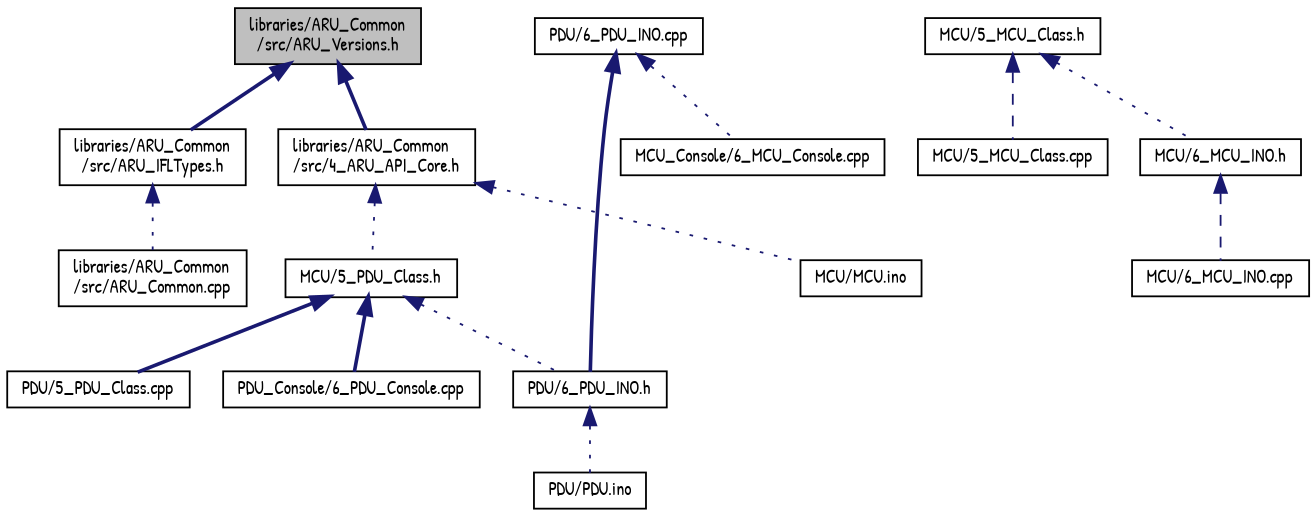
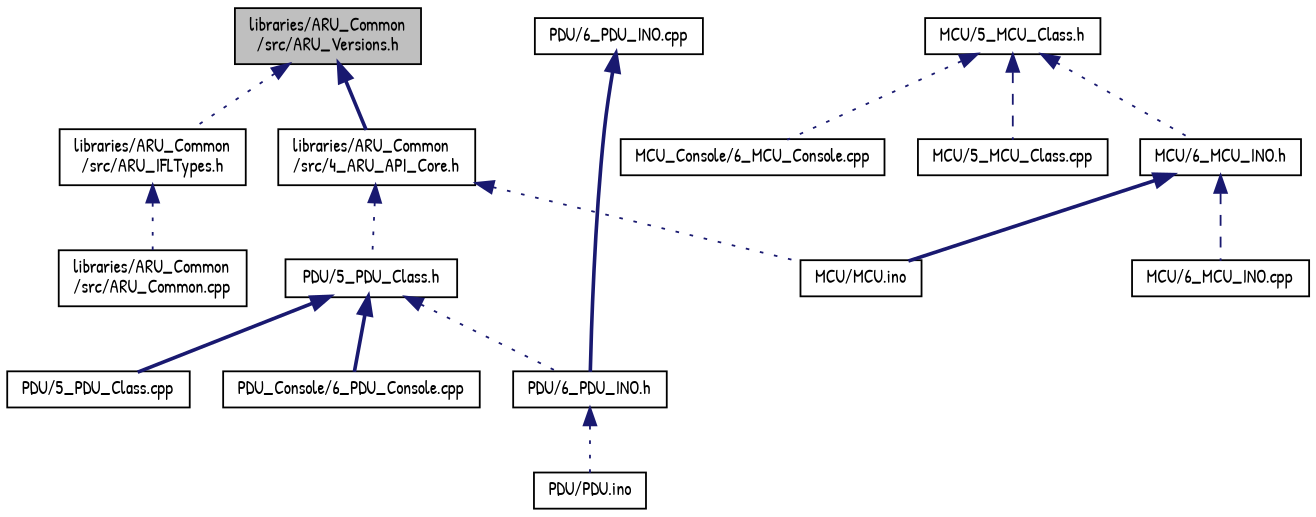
  digraph {
    fontname="Patrick Hand"
    node [color=black fillcolor=white fontname="Patrick Hand" fontsize=10 shape=record style=filled]
    edge [color=midnightblue dir=back fontname="Patrick Hand" fontsize=10 labelfontname=Helvetica labelfontsize=10 style=dotted]
    n1 [fillcolor=grey75 fontcolor=black height=0.2 label="libraries/ARU_Common\l/src/ARU_Versions.h" width=0.4]
    n2 [height=0.2 label="libraries/ARU_Common\l/src/4_ARU_API_Core.h" width=0.4]
    n3 [height=0.2 label="libraries/ARU_Common\l/src/ARU_IFLTypes.h" width=0.4]
-   n4 [height=0.2 label="MCU/5_PDU_Class.h" width=0.4]
+   n4 [height=0.2 label="PDU/5_PDU_Class.h" width=0.4]
    n5 [height=0.2 label="MCU/MCU.ino" width=0.4]
    n6 [height=0.2 label="libraries/ARU_Common\l/src/ARU_Common.cpp" width=0.4]
    n7 [height=0.2 label="MCU/5_MCU_Class.h" width=0.4]
    n8 [height=0.2 label="MCU/5_MCU_Class.cpp" width=0.4]
    n9 [height=0.2 label="MCU/6_MCU_INO.h" width=0.4]
    n10 [height=0.2 label="MCU_Console/6_MCU_Console.cpp" width=0.4]
    n11 [height=0.2 label="PDU/6_PDU_INO.h" width=0.4]
    n12 [height=0.2 label="PDU/5_PDU_Class.cpp" width=0.4]
    n13 [height=0.2 label="PDU_Console/6_PDU_Console.cpp" width=0.4]
    n14 [height=0.2 label="MCU/6_MCU_INO.cpp" width=0.4]
    n15 [height=0.2 label="PDU/PDU.ino" width=0.4]
    n16 [height=0.2 label="PDU/6_PDU_INO.cpp" width=0.4]
    n1 -> n2 [style=bold]
-   n1 -> n3 [style=bold]
+   n1 -> n3
    n2 -> n4
    n2 -> n5
    n3 -> n6
    n4 -> n11
    n4 -> n12 [style=bold]
    n4 -> n13 [style=bold]
    n7 -> n8 [style=dashed]
    n7 -> n9
-   n16 -> n10
+   n7 -> n10
+   n9 -> n5 [style=bold]
    n9 -> n14 [style=dashed]
    n11 -> n15
    n16 -> n11 [style=bold]
  }
